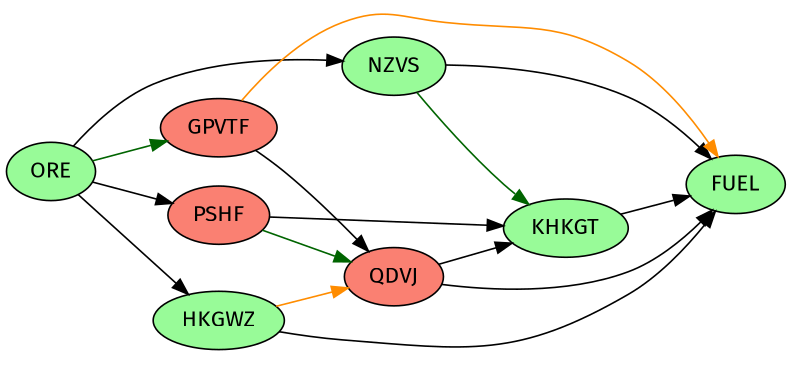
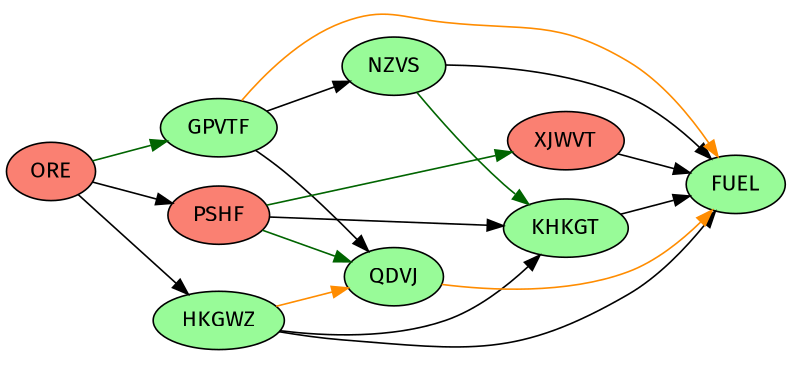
  digraph {
    fontname="Fira Sans"
    rankdir=LR
    node [fillcolor=salmon fontname="Fira Sans" style=filled]
    edge [color=black fontname="Fira Sans"]
    NZVS [fillcolor=palegreen]
-   ORE [fillcolor=palegreen]
-   GPVTF
+   ORE
+   GPVTF [fillcolor=palegreen]
    HKGWZ [fillcolor=palegreen]
    PSHF
    FUEL [fillcolor=palegreen]
    KHKGT [fillcolor=palegreen]
-   QDVJ
+   QDVJ [fillcolor=palegreen]
+   XJWVT
    NZVS -> FUEL
    NZVS -> KHKGT [color=darkgreen]
-   ORE -> NZVS
+   GPVTF -> NZVS
    ORE -> GPVTF [color=darkgreen]
    ORE -> HKGWZ
    ORE -> PSHF
    GPVTF -> FUEL [color=darkorange]
    GPVTF -> QDVJ
    HKGWZ -> FUEL
-   QDVJ -> KHKGT
+   HKGWZ -> KHKGT
    HKGWZ -> QDVJ [color=darkorange]
    PSHF -> KHKGT
    PSHF -> QDVJ [color=darkgreen]
+   PSHF -> XJWVT [color=darkgreen]
    KHKGT -> FUEL
-   QDVJ -> FUEL
+   QDVJ -> FUEL [color=darkorange]
+   XJWVT -> FUEL
  }
